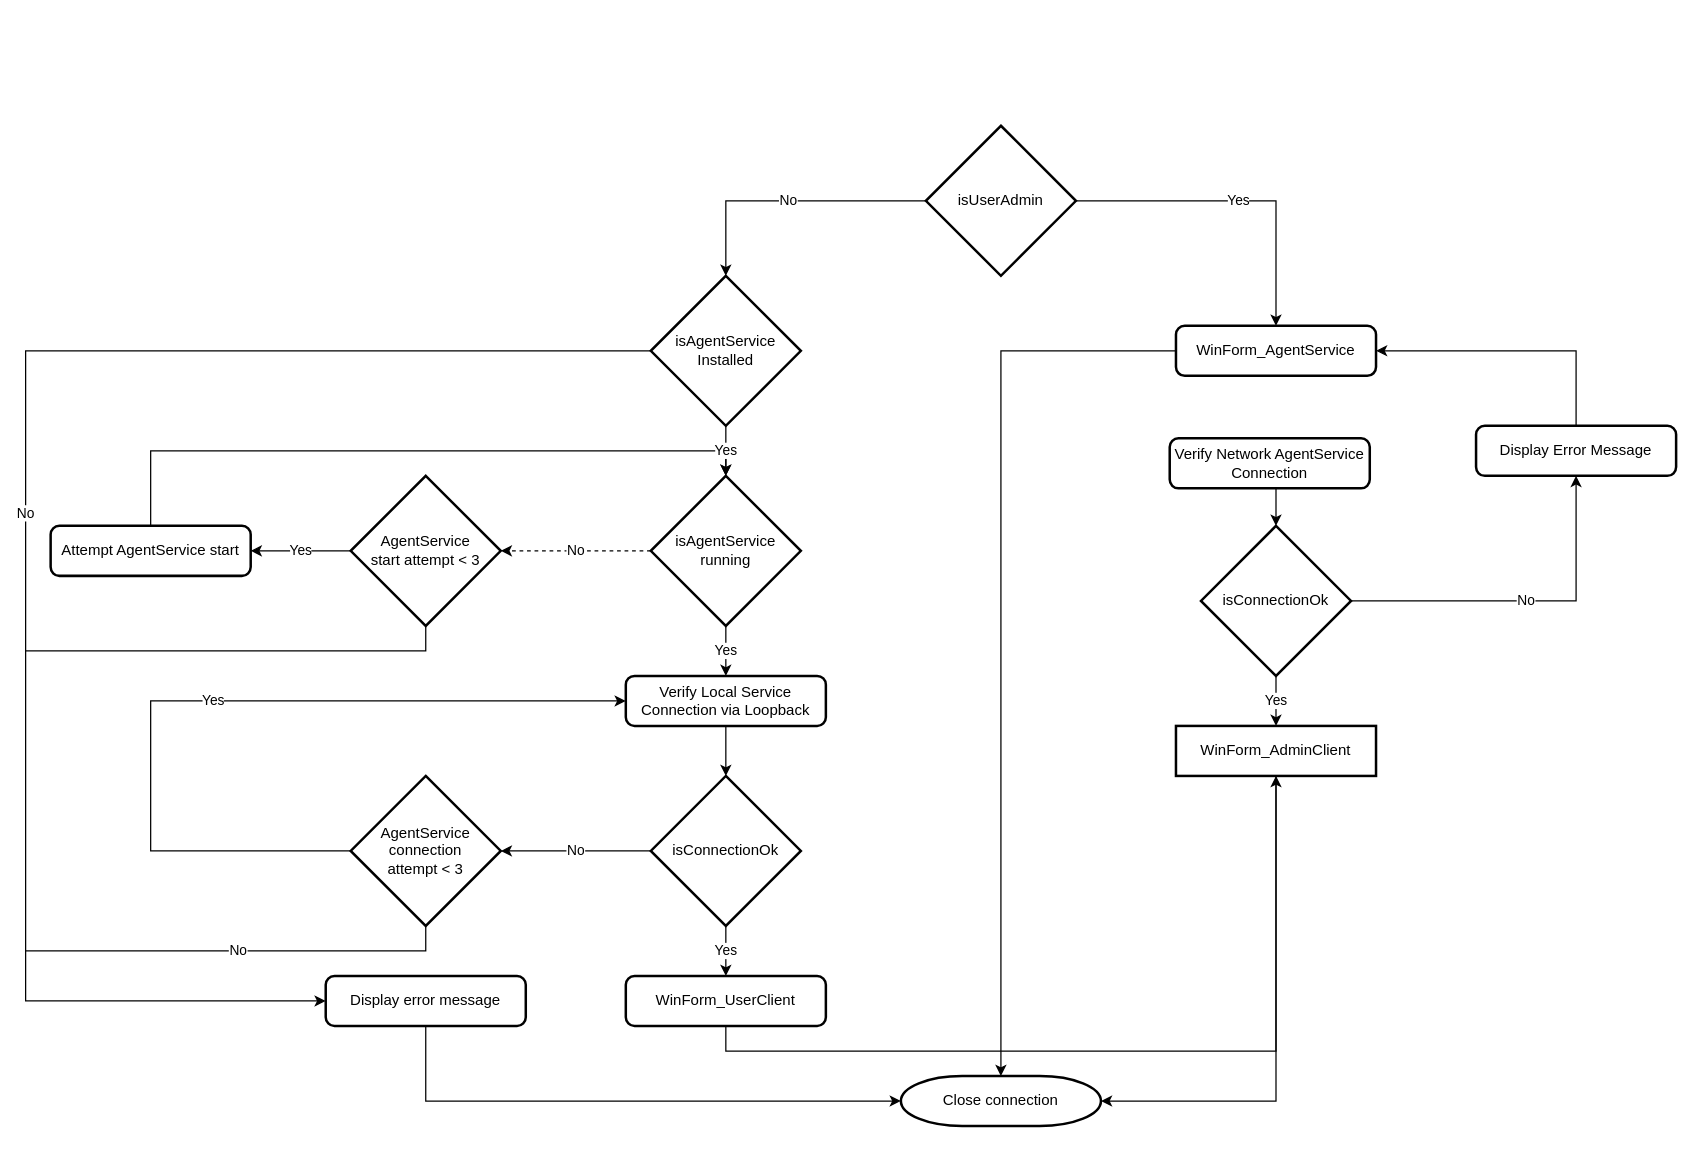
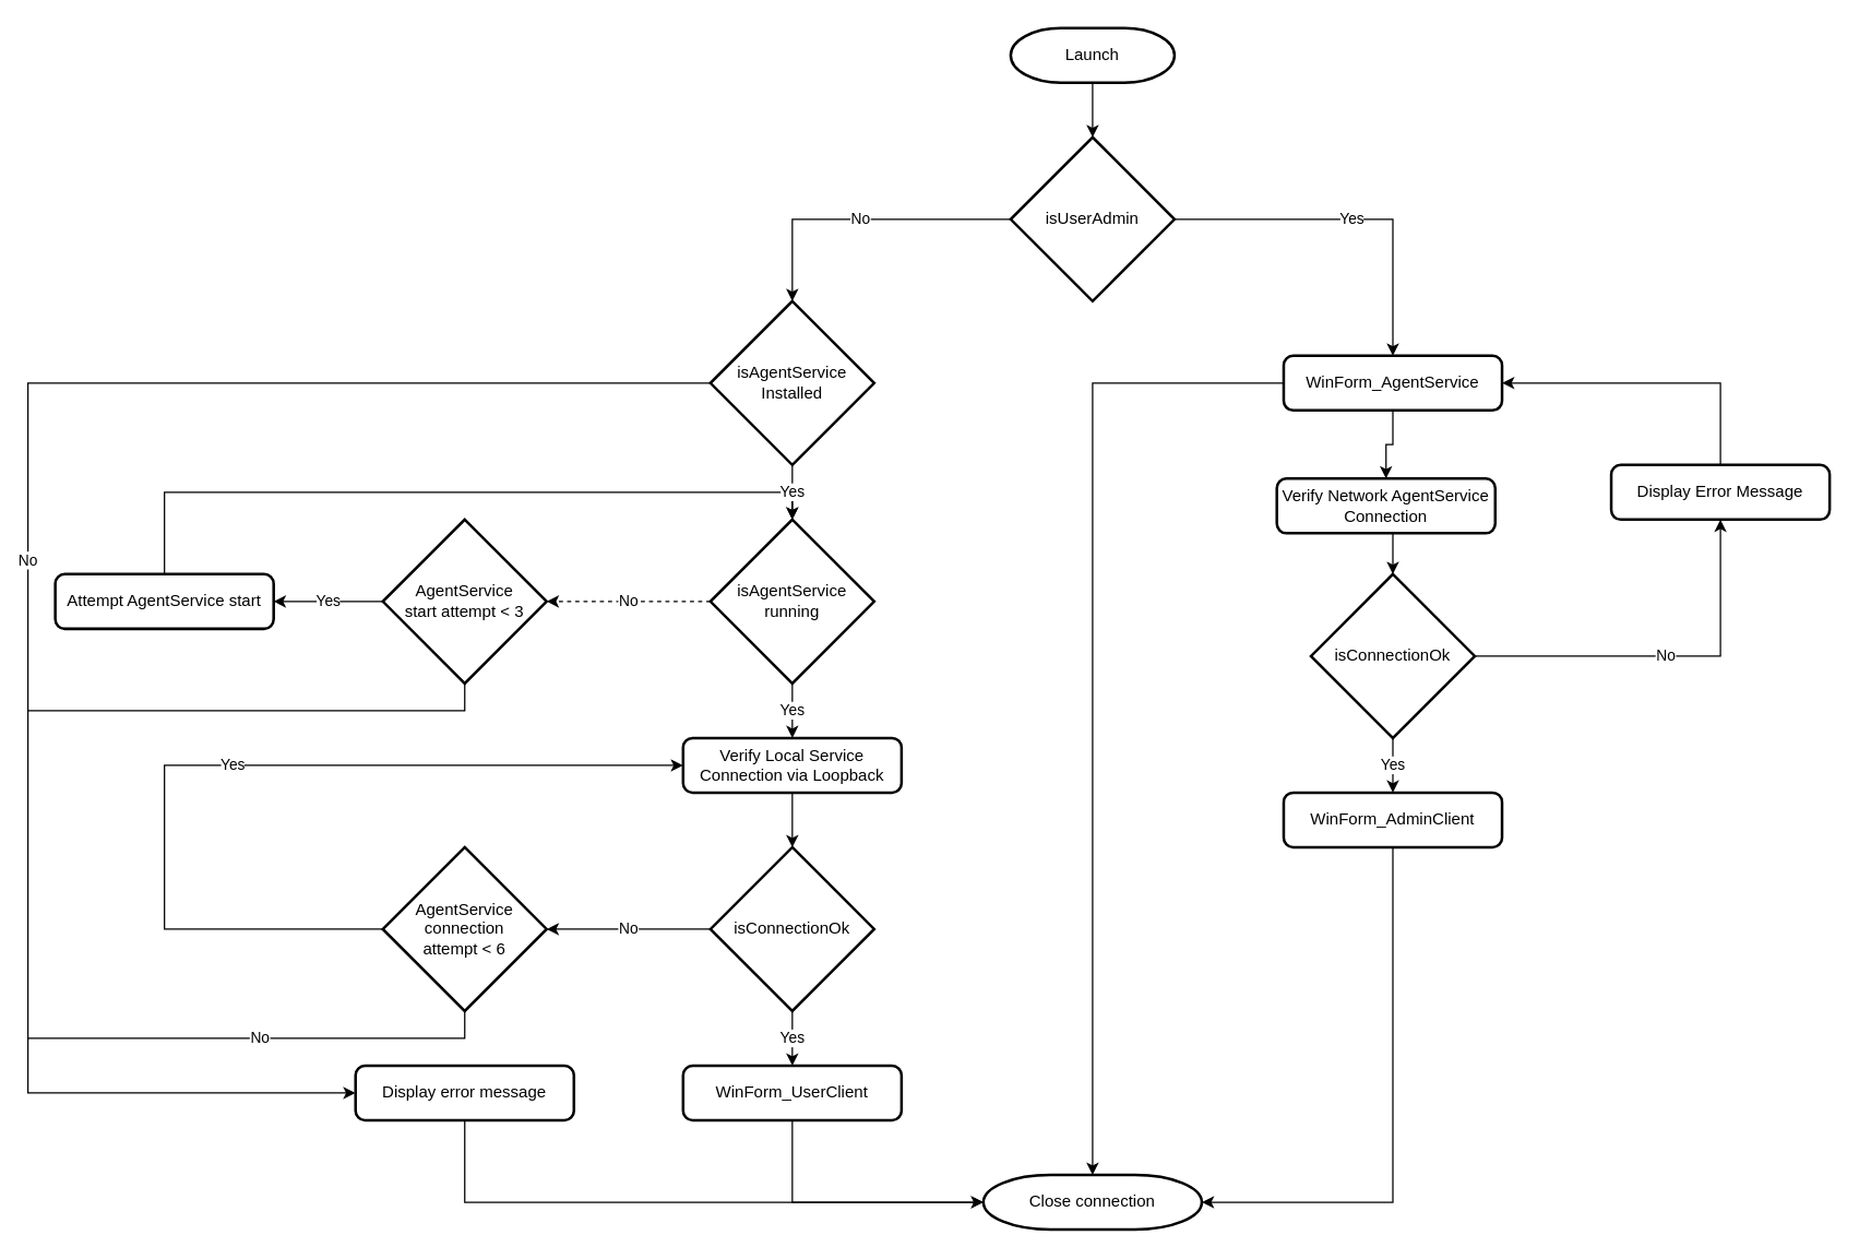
  <mxCell id="0" />
  <mxCell id="1" parent="0" />
  <mxCell id="2" style="edgeStyle=orthogonalEdgeStyle;rounded=0;orthogonalLoop=1;jettySize=auto;html=1;exitX=0.5;exitY=0;exitDx=0;exitDy=0;entryX=0.5;entryY=0;entryDx=0;entryDy=0;entryPerimeter=0;" edge="1" parent="1" source="29" target="27"><mxGeometry relative="1" as="geometry"><Array as="points"><mxPoint x="120" y="360" /><mxPoint x="580" y="360" /></Array></mxGeometry></mxCell>
  <mxCell id="3" value="Yes" style="edgeStyle=orthogonalEdgeStyle;rounded=0;orthogonalLoop=1;jettySize=auto;html=1;exitX=1;exitY=0.5;exitDx=0;exitDy=0;exitPerimeter=0;entryX=0.5;entryY=0;entryDx=0;entryDy=0;" edge="1" parent="1" source="5" target="7"><mxGeometry relative="1" as="geometry" /></mxCell>
  <mxCell id="4" value="No" style="edgeStyle=orthogonalEdgeStyle;rounded=0;orthogonalLoop=1;jettySize=auto;html=1;exitX=0;exitY=0.5;exitDx=0;exitDy=0;exitPerimeter=0;" edge="1" parent="1" source="5"><mxGeometry relative="1" as="geometry"><mxPoint x="580" y="220" as="targetPoint" /><Array as="points"><mxPoint x="580" y="160" /></Array></mxGeometry></mxCell>
  <mxCell id="5" value="isUserAdmin" style="strokeWidth=2;html=1;shape=mxgraph.flowchart.decision;whiteSpace=wrap;" vertex="1" parent="1"><mxGeometry x="740" y="100" width="120" height="120" as="geometry" /></mxCell>
+ <mxCell id="6" style="edgeStyle=orthogonalEdgeStyle;rounded=0;orthogonalLoop=1;jettySize=auto;html=1;exitX=0.5;exitY=1;exitDx=0;exitDy=0;entryX=0.5;entryY=0;entryDx=0;entryDy=0;" edge="1" parent="1" source="7" target="8"><mxGeometry relative="1" as="geometry" /></mxCell>
  <mxCell id="7" value="WinForm_AgentService" style="rounded=1;whiteSpace=wrap;html=1;absoluteArcSize=1;arcSize=14;strokeWidth=2;" vertex="1" parent="1"><mxGeometry x="940" y="260" width="160" height="40" as="geometry" /></mxCell>
  <mxCell id="8" value="Verify Network AgentService Connection" style="rounded=1;whiteSpace=wrap;html=1;absoluteArcSize=1;arcSize=14;strokeWidth=2;" vertex="1" parent="1"><mxGeometry x="935" y="350" width="160" height="40" as="geometry" /></mxCell>
+ <mxCell id="9" style="edgeStyle=orthogonalEdgeStyle;rounded=0;orthogonalLoop=1;jettySize=auto;html=1;exitX=0.5;exitY=1;exitDx=0;exitDy=0;exitPerimeter=0;" edge="1" parent="1" source="10" target="5"><mxGeometry relative="1" as="geometry" /></mxCell>
+ <mxCell id="10" value="Launch" style="strokeWidth=2;html=1;shape=mxgraph.flowchart.terminator;whiteSpace=wrap;" vertex="1" parent="1"><mxGeometry x="740" y="20" width="120" height="40" as="geometry" /></mxCell>
  <mxCell id="11" value="Verify Local Service Connection via Loopback" style="rounded=1;whiteSpace=wrap;html=1;absoluteArcSize=1;arcSize=14;strokeWidth=2;" vertex="1" parent="1"><mxGeometry x="500" y="540" width="160" height="40" as="geometry" /></mxCell>
  <mxCell id="12" value="WinForm_UserClient" style="rounded=1;whiteSpace=wrap;html=1;absoluteArcSize=1;arcSize=14;strokeWidth=2;" vertex="1" parent="1"><mxGeometry x="500" y="780" width="160" height="40" as="geometry" /></mxCell>
  <mxCell id="13" value="Yes" style="edgeStyle=orthogonalEdgeStyle;rounded=0;orthogonalLoop=1;jettySize=auto;html=1;exitX=0.5;exitY=1;exitDx=0;exitDy=0;exitPerimeter=0;" edge="1" parent="1" source="15"><mxGeometry relative="1" as="geometry"><mxPoint x="580" y="780" as="targetPoint" /></mxGeometry></mxCell>
  <mxCell id="14" value="No" style="edgeStyle=orthogonalEdgeStyle;rounded=0;orthogonalLoop=1;jettySize=auto;html=1;exitX=0;exitY=0.5;exitDx=0;exitDy=0;exitPerimeter=0;entryX=1;entryY=0.5;entryDx=0;entryDy=0;entryPerimeter=0;" edge="1" parent="1" source="15" target="38"><mxGeometry relative="1" as="geometry" /></mxCell>
  <mxCell id="15" value="isConnectionOk" style="strokeWidth=2;html=1;shape=mxgraph.flowchart.decision;whiteSpace=wrap;" vertex="1" parent="1"><mxGeometry x="520" y="620" width="120" height="120" as="geometry" /></mxCell>
  <mxCell id="16" style="edgeStyle=orthogonalEdgeStyle;rounded=0;orthogonalLoop=1;jettySize=auto;html=1;exitX=0.5;exitY=1;exitDx=0;exitDy=0;entryX=0.5;entryY=0;entryDx=0;entryDy=0;entryPerimeter=0;" edge="1" parent="1" source="11" target="15"><mxGeometry relative="1" as="geometry" /></mxCell>
  <mxCell id="17" value="Yes" style="edgeStyle=orthogonalEdgeStyle;rounded=0;orthogonalLoop=1;jettySize=auto;html=1;exitX=0.5;exitY=1;exitDx=0;exitDy=0;exitPerimeter=0;entryX=0.5;entryY=0;entryDx=0;entryDy=0;" edge="1" parent="1" source="19" target="21"><mxGeometry relative="1" as="geometry" /></mxCell>
  <mxCell id="18" value="No" style="edgeStyle=orthogonalEdgeStyle;rounded=0;orthogonalLoop=1;jettySize=auto;html=1;exitX=1;exitY=0.5;exitDx=0;exitDy=0;exitPerimeter=0;entryX=0.5;entryY=1;entryDx=0;entryDy=0;" edge="1" parent="1" source="19" target="23"><mxGeometry relative="1" as="geometry" /></mxCell>
  <mxCell id="19" value="isConnectionOk" style="strokeWidth=2;html=1;shape=mxgraph.flowchart.decision;whiteSpace=wrap;" vertex="1" parent="1"><mxGeometry x="960" y="420" width="120" height="120" as="geometry" /></mxCell>
  <mxCell id="20" style="edgeStyle=orthogonalEdgeStyle;rounded=0;orthogonalLoop=1;jettySize=auto;html=1;exitX=0.5;exitY=1;exitDx=0;exitDy=0;entryX=0.5;entryY=0;entryDx=0;entryDy=0;entryPerimeter=0;" edge="1" parent="1" source="8" target="19"><mxGeometry relative="1" as="geometry" /></mxCell>
- <mxCell id="21" value="WinForm_AdminClient" style="whiteSpace=wrap;html=1;absoluteArcSize=1;arcSize=14;strokeWidth=2;rounded=0;" vertex="1" parent="1"><mxGeometry x="940" y="580" width="160" height="40" as="geometry" /></mxCell>
+ <mxCell id="21" value="WinForm_AdminClient" style="rounded=1;whiteSpace=wrap;html=1;absoluteArcSize=1;arcSize=14;strokeWidth=2;" vertex="1" parent="1"><mxGeometry x="940" y="580" width="160" height="40" as="geometry" /></mxCell>
  <mxCell id="22" style="edgeStyle=orthogonalEdgeStyle;rounded=0;orthogonalLoop=1;jettySize=auto;html=1;exitX=0.5;exitY=0;exitDx=0;exitDy=0;entryX=1;entryY=0.5;entryDx=0;entryDy=0;" edge="1" parent="1" source="23" target="7"><mxGeometry relative="1" as="geometry" /></mxCell>
  <mxCell id="23" value="Display Error Message" style="rounded=1;whiteSpace=wrap;html=1;absoluteArcSize=1;arcSize=14;strokeWidth=2;" vertex="1" parent="1"><mxGeometry x="1180" y="340" width="160" height="40" as="geometry" /></mxCell>
  <mxCell id="24" value="No" style="edgeStyle=orthogonalEdgeStyle;rounded=0;orthogonalLoop=1;jettySize=auto;html=1;exitX=0;exitY=0.5;exitDx=0;exitDy=0;exitPerimeter=0;entryX=0;entryY=0.5;entryDx=0;entryDy=0;" edge="1" parent="1" source="25" target="34"><mxGeometry relative="1" as="geometry"><Array as="points"><mxPoint x="20" y="280" /><mxPoint x="20" y="800" /></Array></mxGeometry></mxCell>
  <mxCell id="25" value="isAgentService&lt;br&gt;Installed" style="strokeWidth=2;html=1;shape=mxgraph.flowchart.decision;whiteSpace=wrap;" vertex="1" parent="1"><mxGeometry x="520" y="220" width="120" height="120" as="geometry" /></mxCell>
  <mxCell id="26" value="Yes" style="edgeStyle=orthogonalEdgeStyle;rounded=0;orthogonalLoop=1;jettySize=auto;html=1;exitX=0.5;exitY=1;exitDx=0;exitDy=0;exitPerimeter=0;entryX=0.5;entryY=0;entryDx=0;entryDy=0;" edge="1" parent="1" source="27" target="11"><mxGeometry relative="1" as="geometry" /></mxCell>
  <mxCell id="27" value="isAgentService&lt;br&gt;running" style="strokeWidth=2;html=1;shape=mxgraph.flowchart.decision;whiteSpace=wrap;" vertex="1" parent="1"><mxGeometry x="520" y="380" width="120" height="120" as="geometry" /></mxCell>
  <mxCell id="28" value="Yes" style="edgeStyle=orthogonalEdgeStyle;rounded=0;orthogonalLoop=1;jettySize=auto;html=1;exitX=0.5;exitY=1;exitDx=0;exitDy=0;exitPerimeter=0;entryX=0.5;entryY=0;entryDx=0;entryDy=0;entryPerimeter=0;" edge="1" parent="1" source="25" target="27"><mxGeometry relative="1" as="geometry" /></mxCell>
  <mxCell id="29" value="Attempt AgentService start" style="rounded=1;whiteSpace=wrap;html=1;absoluteArcSize=1;arcSize=14;strokeWidth=2;" vertex="1" parent="1"><mxGeometry x="40" y="420" width="160" height="40" as="geometry" /></mxCell>
  <mxCell id="30" value="Yes" style="edgeStyle=orthogonalEdgeStyle;rounded=0;orthogonalLoop=1;jettySize=auto;html=1;exitX=0;exitY=0.5;exitDx=0;exitDy=0;exitPerimeter=0;entryX=1;entryY=0.5;entryDx=0;entryDy=0;" edge="1" parent="1" source="32" target="29"><mxGeometry relative="1" as="geometry" /></mxCell>
  <mxCell id="31" style="edgeStyle=orthogonalEdgeStyle;rounded=0;orthogonalLoop=1;jettySize=auto;html=1;exitX=0.5;exitY=1;exitDx=0;exitDy=0;exitPerimeter=0;endArrow=none;endFill=0;" edge="1" parent="1" source="32"><mxGeometry relative="1" as="geometry"><mxPoint x="20" y="520" as="targetPoint" /><Array as="points"><mxPoint x="340" y="520" /></Array></mxGeometry></mxCell>
  <mxCell id="32" value="AgentService&lt;br&gt;start attempt&amp;nbsp;&amp;lt; 3" style="strokeWidth=2;html=1;shape=mxgraph.flowchart.decision;whiteSpace=wrap;" vertex="1" parent="1"><mxGeometry x="280" y="380" width="120" height="120" as="geometry" /></mxCell>
  <mxCell id="33" value="No" style="edgeStyle=orthogonalEdgeStyle;rounded=0;orthogonalLoop=1;jettySize=auto;html=1;exitX=0;exitY=0.5;exitDx=0;exitDy=0;exitPerimeter=0;entryX=1;entryY=0.5;entryDx=0;entryDy=0;entryPerimeter=0;dashed=1;" edge="1" parent="1" source="27" target="32"><mxGeometry relative="1" as="geometry" /></mxCell>
  <mxCell id="34" value="Display error message" style="rounded=1;whiteSpace=wrap;html=1;absoluteArcSize=1;arcSize=14;strokeWidth=2;" vertex="1" parent="1"><mxGeometry x="260" y="780" width="160" height="40" as="geometry" /></mxCell>
  <mxCell id="35" value="Close connection" style="strokeWidth=2;html=1;shape=mxgraph.flowchart.terminator;whiteSpace=wrap;" vertex="1" parent="1"><mxGeometry x="720" y="860" width="160" height="40" as="geometry" /></mxCell>
  <mxCell id="36" value="Yes" style="edgeStyle=orthogonalEdgeStyle;rounded=0;orthogonalLoop=1;jettySize=auto;html=1;exitX=0;exitY=0.5;exitDx=0;exitDy=0;exitPerimeter=0;entryX=0;entryY=0.5;entryDx=0;entryDy=0;" edge="1" parent="1" source="38" target="11"><mxGeometry relative="1" as="geometry"><Array as="points"><mxPoint x="120" y="680" /><mxPoint x="120" y="560" /></Array></mxGeometry></mxCell>
  <mxCell id="37" value="No" style="edgeStyle=orthogonalEdgeStyle;rounded=0;orthogonalLoop=1;jettySize=auto;html=1;exitX=0.5;exitY=1;exitDx=0;exitDy=0;exitPerimeter=0;endArrow=none;endFill=0;" edge="1" parent="1" source="38"><mxGeometry relative="1" as="geometry"><mxPoint x="20" y="760" as="targetPoint" /><Array as="points"><mxPoint x="340" y="760" /></Array></mxGeometry></mxCell>
- <mxCell id="38" value="AgentService&lt;br&gt;connection &lt;br&gt;attempt&amp;nbsp;&amp;lt; 3" style="strokeWidth=2;html=1;shape=mxgraph.flowchart.decision;whiteSpace=wrap;" vertex="1" parent="1"><mxGeometry x="280" y="620" width="120" height="120" as="geometry" /></mxCell>
+ <mxCell id="38" value="AgentService&lt;br&gt;connection &lt;br&gt;attempt&amp;nbsp;&amp;lt; 6" style="strokeWidth=2;html=1;shape=mxgraph.flowchart.decision;whiteSpace=wrap;" vertex="1" parent="1"><mxGeometry x="280" y="620" width="120" height="120" as="geometry" /></mxCell>
  <mxCell id="39" style="edgeStyle=orthogonalEdgeStyle;rounded=0;orthogonalLoop=1;jettySize=auto;html=1;exitX=0.5;exitY=1;exitDx=0;exitDy=0;entryX=0;entryY=0.5;entryDx=0;entryDy=0;entryPerimeter=0;" edge="1" parent="1" source="34" target="35"><mxGeometry relative="1" as="geometry" /></mxCell>
- <mxCell id="40" style="edgeStyle=orthogonalEdgeStyle;rounded=0;orthogonalLoop=1;jettySize=auto;html=1;exitX=0.5;exitY=1;exitDx=0;exitDy=0;" edge="1" parent="1" source="12" target="21"><mxGeometry relative="1" as="geometry" /></mxCell>
+ <mxCell id="40" style="edgeStyle=orthogonalEdgeStyle;rounded=0;orthogonalLoop=1;jettySize=auto;html=1;exitX=0.5;exitY=1;exitDx=0;exitDy=0;entryX=0;entryY=0.5;entryDx=0;entryDy=0;entryPerimeter=0;" edge="1" parent="1" source="12" target="35"><mxGeometry relative="1" as="geometry" /></mxCell>
  <mxCell id="41" style="edgeStyle=orthogonalEdgeStyle;rounded=0;orthogonalLoop=1;jettySize=auto;html=1;exitX=0.5;exitY=1;exitDx=0;exitDy=0;entryX=1;entryY=0.5;entryDx=0;entryDy=0;entryPerimeter=0;" edge="1" parent="1" source="21" target="35"><mxGeometry relative="1" as="geometry" /></mxCell>
  <mxCell id="42" style="edgeStyle=orthogonalEdgeStyle;rounded=0;orthogonalLoop=1;jettySize=auto;html=1;exitX=0;exitY=0.5;exitDx=0;exitDy=0;entryX=0.5;entryY=0;entryDx=0;entryDy=0;entryPerimeter=0;" edge="1" parent="1" source="7" target="35"><mxGeometry relative="1" as="geometry" /></mxCell>
